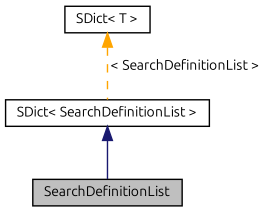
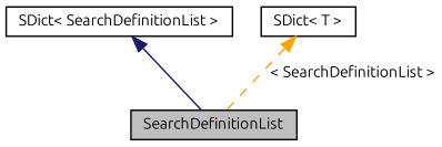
  digraph {
    fontname=Ubuntu
    node [color=black fillcolor=white fontname=Ubuntu fontsize=10 shape=record style=filled]
    edge [dir=back fontname=Ubuntu fontsize=10 labelfontname=Helvetica labelfontsize=10]
    n1 [fillcolor=grey75 fontcolor=black height=0.2 label=SearchDefinitionList width=0.4]
    n2 [height=0.2 label="SDict\< SearchDefinitionList \>" width=0.4]
    n3 [height=0.2 label="SDict\< T \>" width=0.4]
    n2 -> n1 [color=midnightblue style=solid]
-   n3 -> n2 [color=orange label=" \< SearchDefinitionList \>" style=dashed]
+   n3 -> n1 [color=orange label=" \< SearchDefinitionList \>" style=dashed]
  }
